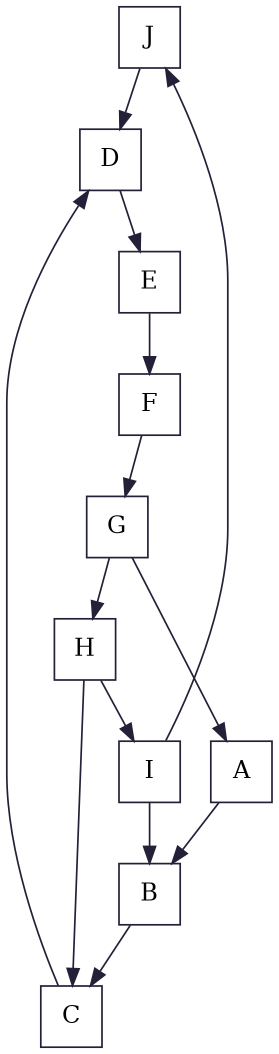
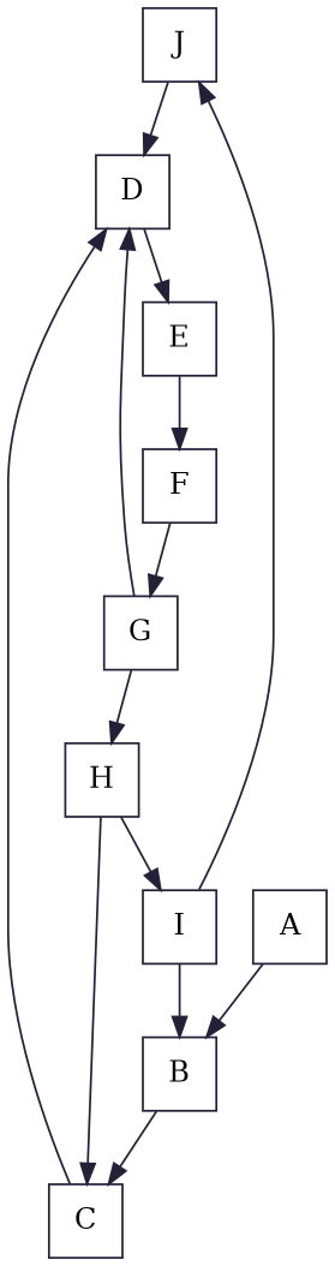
  digraph {
    color="#242038"
    node [color="#242038" shape=square]
    edge [color="#242038"]
    J
    D
    A
    B
    C
    I
    E
    H
    F
    G
    J -> D
    D -> E
    A -> B
    B -> C
    C -> D
    I -> J
    I -> B
    E -> F
    H -> C
    H -> I
    F -> G
-   G -> A
+   G -> D
    G -> H
  }
